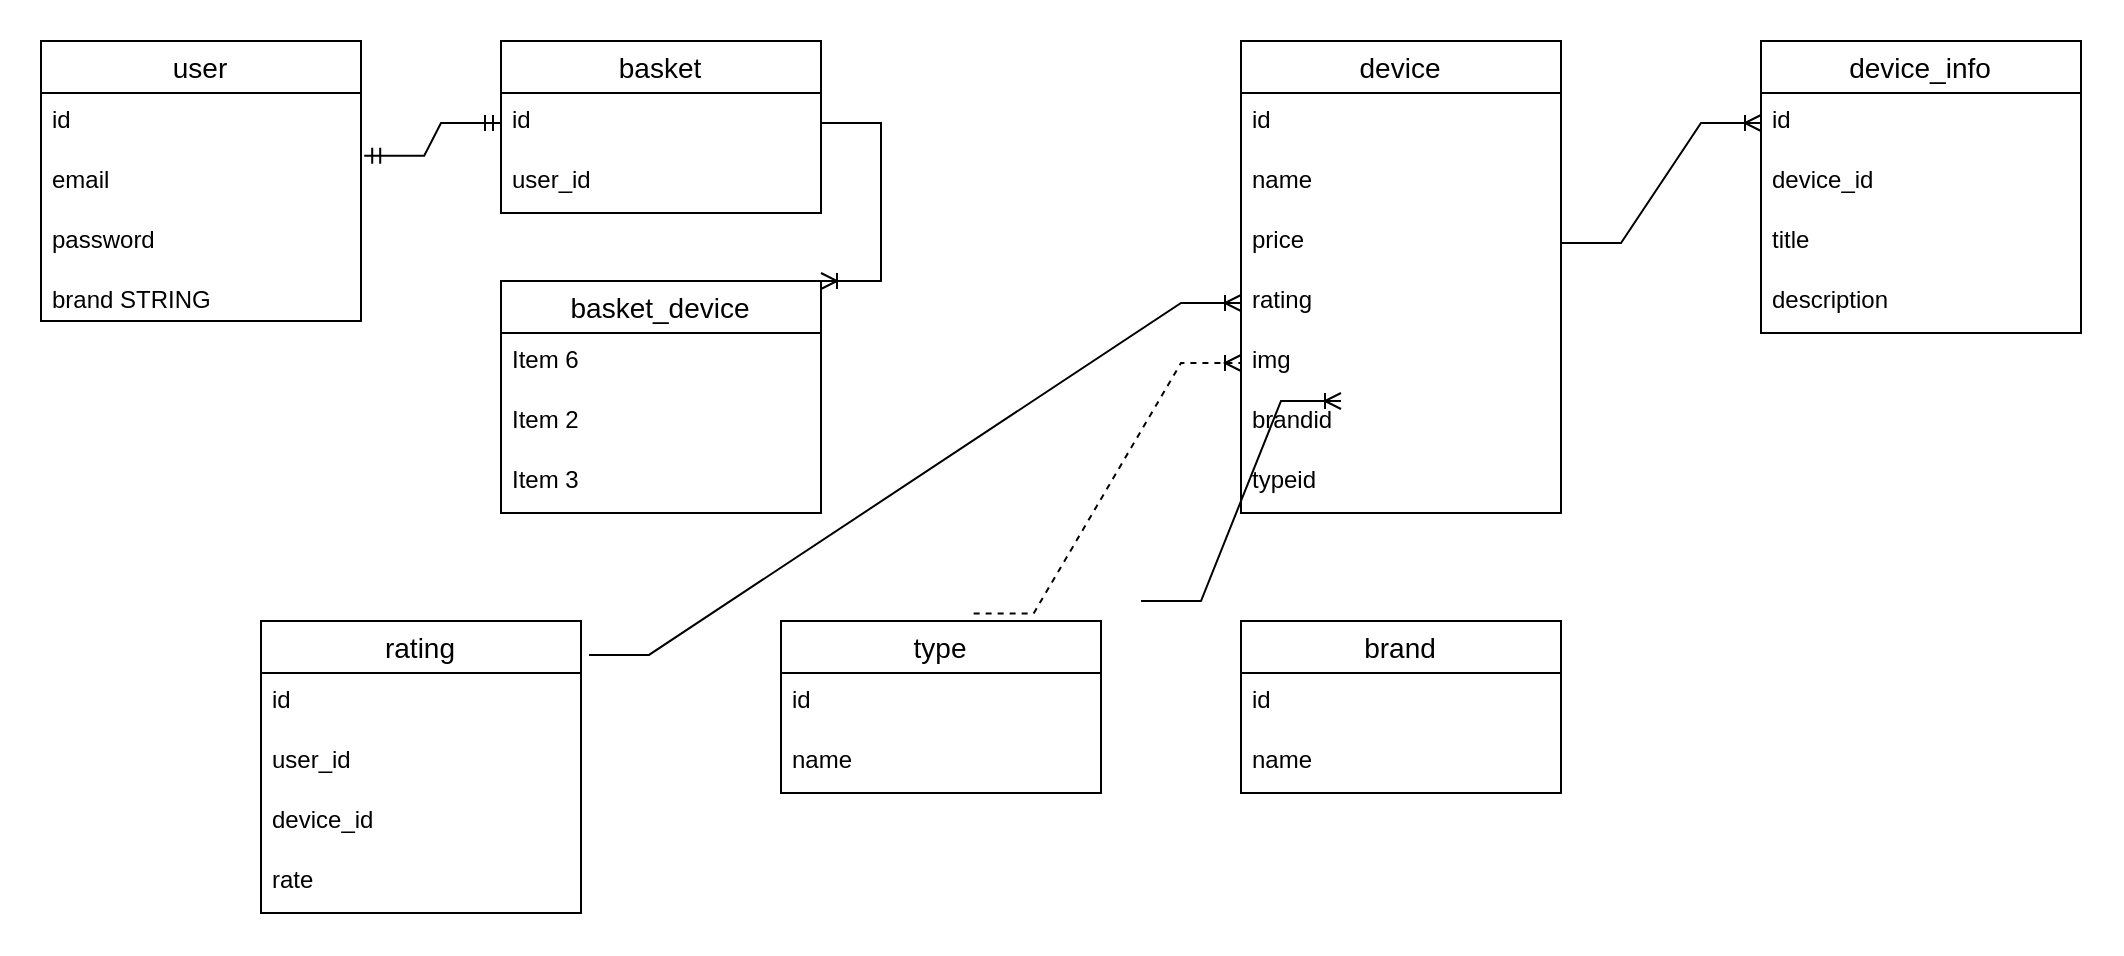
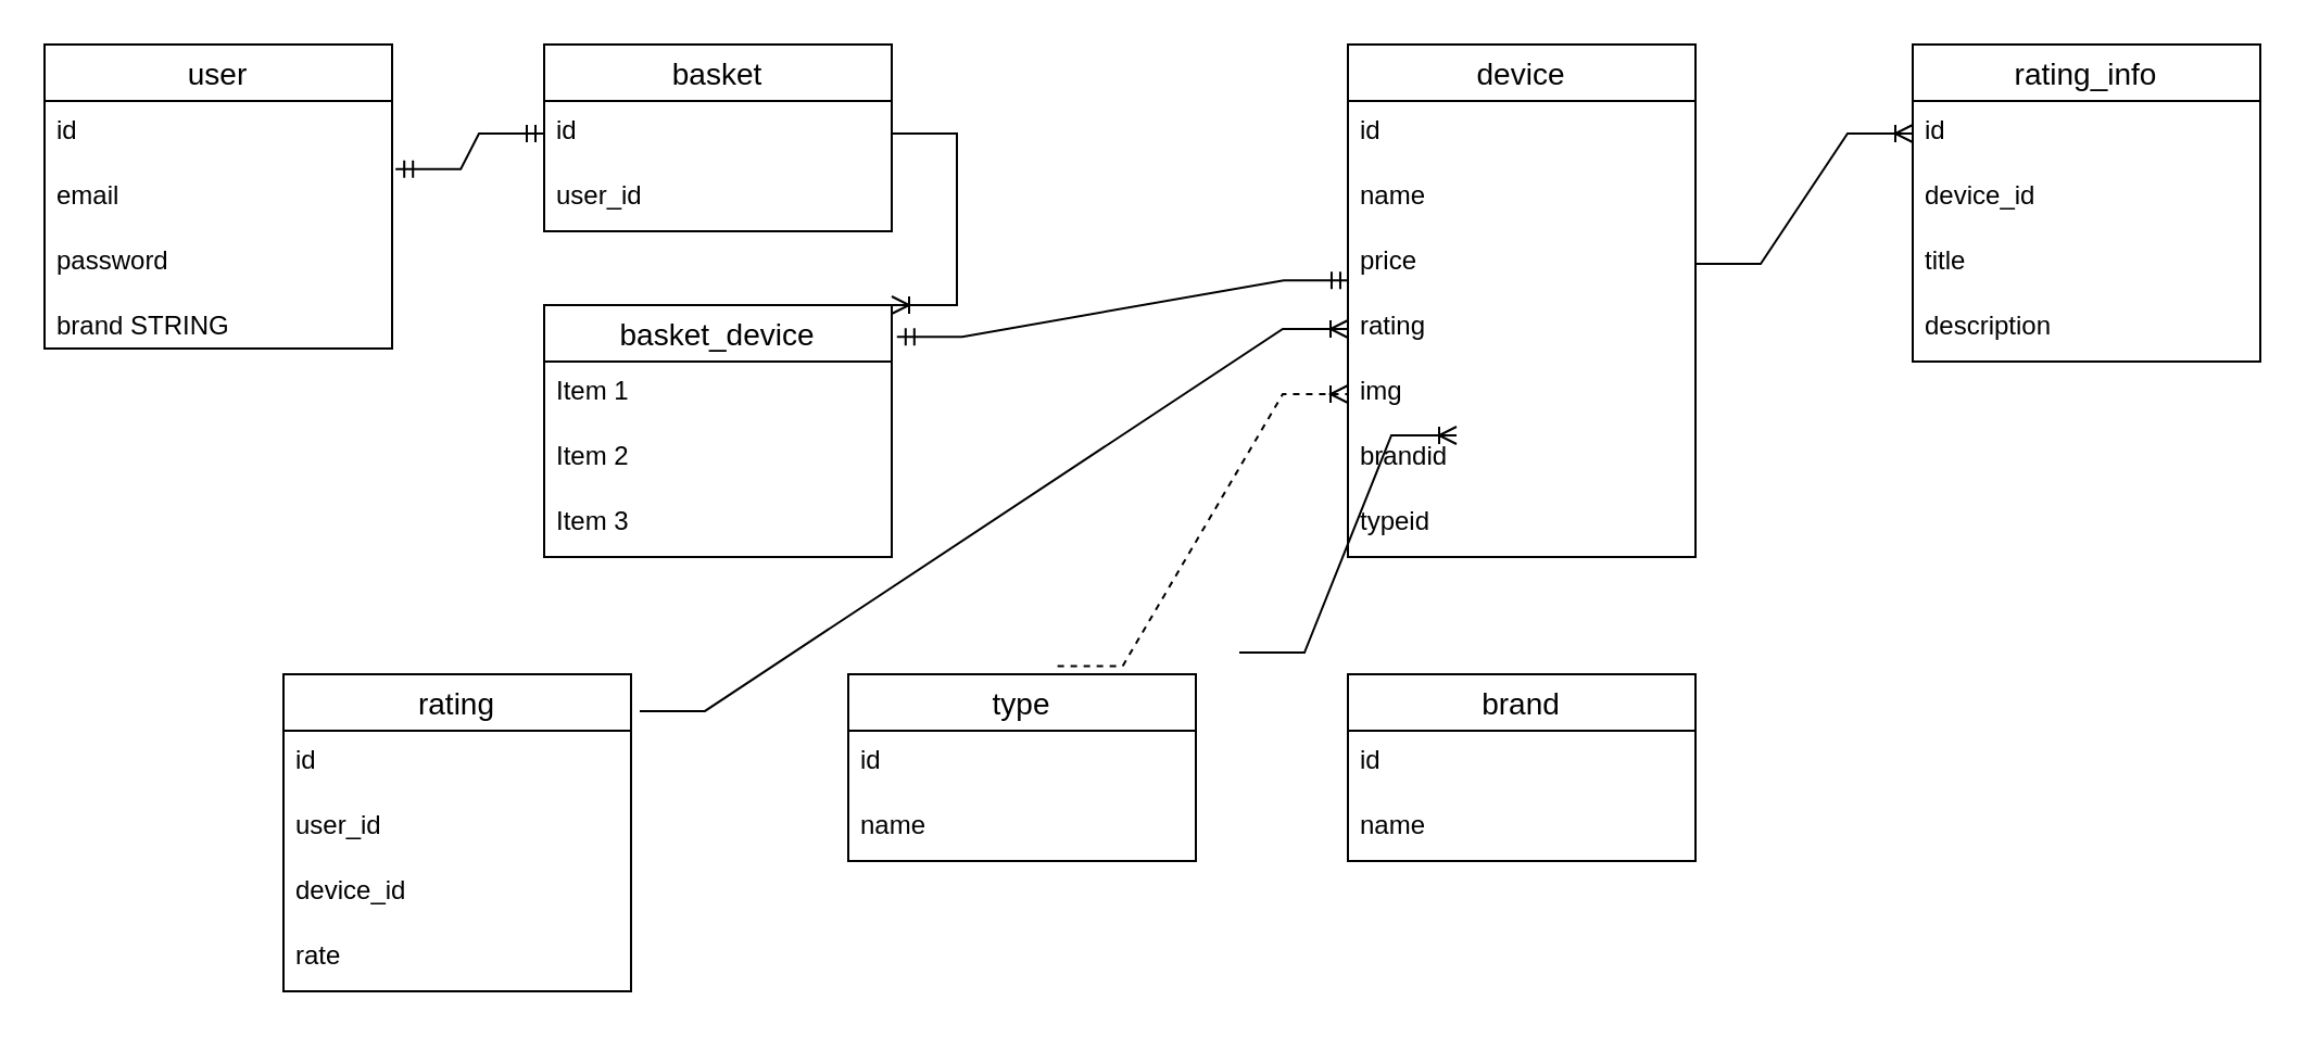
  <mxCell id="0" />
  <mxCell id="1" parent="0" />
  <mxCell id="2" value="user" style="swimlane;fontStyle=0;childLayout=stackLayout;horizontal=1;startSize=26;horizontalStack=0;resizeParent=1;resizeParentMax=0;resizeLast=0;collapsible=1;marginBottom=0;align=center;fontSize=14;" vertex="1" parent="1"><mxGeometry x="20" y="20" width="160" height="140" as="geometry" /></mxCell>
  <mxCell id="3" value="id" style="text;strokeColor=none;fillColor=none;spacingLeft=4;spacingRight=4;overflow=hidden;rotatable=0;points=[[0,0.5],[1,0.5]];portConstraint=eastwest;fontSize=12;" vertex="1" parent="2"><mxGeometry y="26" width="160" height="30" as="geometry" /></mxCell>
  <mxCell id="4" value="email" style="text;strokeColor=none;fillColor=none;spacingLeft=4;spacingRight=4;overflow=hidden;rotatable=0;points=[[0,0.5],[1,0.5]];portConstraint=eastwest;fontSize=12;" vertex="1" parent="2"><mxGeometry y="56" width="160" height="30" as="geometry" /></mxCell>
  <mxCell id="5" value="password" style="text;strokeColor=none;fillColor=none;spacingLeft=4;spacingRight=4;overflow=hidden;rotatable=0;points=[[0,0.5],[1,0.5]];portConstraint=eastwest;fontSize=12;" vertex="1" parent="2"><mxGeometry y="86" width="160" height="30" as="geometry" /></mxCell>
  <mxCell id="6" value="brand STRING" style="text;strokeColor=none;fillColor=none;spacingLeft=4;spacingRight=4;overflow=hidden;rotatable=0;points=[[0,0.5],[1,0.5]];portConstraint=eastwest;fontSize=12;" vertex="1" parent="2"><mxGeometry y="116" width="160" height="24" as="geometry" /></mxCell>
  <mxCell id="7" value="basket" style="swimlane;fontStyle=0;childLayout=stackLayout;horizontal=1;startSize=26;horizontalStack=0;resizeParent=1;resizeParentMax=0;resizeLast=0;collapsible=1;marginBottom=0;align=center;fontSize=14;" vertex="1" parent="1"><mxGeometry x="250" y="20" width="160" height="86" as="geometry" /></mxCell>
  <mxCell id="8" value="id" style="text;strokeColor=none;fillColor=none;spacingLeft=4;spacingRight=4;overflow=hidden;rotatable=0;points=[[0,0.5],[1,0.5]];portConstraint=eastwest;fontSize=12;" vertex="1" parent="7"><mxGeometry y="26" width="160" height="30" as="geometry" /></mxCell>
  <mxCell id="9" value="user_id" style="text;strokeColor=none;fillColor=none;spacingLeft=4;spacingRight=4;overflow=hidden;rotatable=0;points=[[0,0.5],[1,0.5]];portConstraint=eastwest;fontSize=12;" vertex="1" parent="7"><mxGeometry y="56" width="160" height="30" as="geometry" /></mxCell>
  <mxCell id="10" value="" style="edgeStyle=entityRelationEdgeStyle;fontSize=12;html=1;endArrow=ERmandOne;startArrow=ERmandOne;rounded=0;entryX=0;entryY=0.5;entryDx=0;entryDy=0;exitX=1.01;exitY=0.047;exitDx=0;exitDy=0;exitPerimeter=0;" edge="1" parent="1" source="4" target="8"><mxGeometry width="100" height="100" relative="1" as="geometry"><mxPoint x="340" y="80" as="sourcePoint" /><mxPoint x="430" y="20" as="targetPoint" /></mxGeometry></mxCell>
  <mxCell id="11" value="device" style="swimlane;fontStyle=0;childLayout=stackLayout;horizontal=1;startSize=26;horizontalStack=0;resizeParent=1;resizeParentMax=0;resizeLast=0;collapsible=1;marginBottom=0;align=center;fontSize=14;" vertex="1" parent="1"><mxGeometry x="620" y="20" width="160" height="236" as="geometry" /></mxCell>
  <mxCell id="12" value="id" style="text;strokeColor=none;fillColor=none;spacingLeft=4;spacingRight=4;overflow=hidden;rotatable=0;points=[[0,0.5],[1,0.5]];portConstraint=eastwest;fontSize=12;" vertex="1" parent="11"><mxGeometry y="26" width="160" height="30" as="geometry" /></mxCell>
  <mxCell id="13" value="name" style="text;strokeColor=none;fillColor=none;spacingLeft=4;spacingRight=4;overflow=hidden;rotatable=0;points=[[0,0.5],[1,0.5]];portConstraint=eastwest;fontSize=12;" vertex="1" parent="11"><mxGeometry y="56" width="160" height="30" as="geometry" /></mxCell>
  <mxCell id="14" value="price" style="text;strokeColor=none;fillColor=none;spacingLeft=4;spacingRight=4;overflow=hidden;rotatable=0;points=[[0,0.5],[1,0.5]];portConstraint=eastwest;fontSize=12;" vertex="1" parent="11"><mxGeometry y="86" width="160" height="30" as="geometry" /></mxCell>
  <mxCell id="15" value="rating" style="text;strokeColor=none;fillColor=none;spacingLeft=4;spacingRight=4;overflow=hidden;rotatable=0;points=[[0,0.5],[1,0.5]];portConstraint=eastwest;fontSize=12;" vertex="1" parent="11"><mxGeometry y="116" width="160" height="30" as="geometry" /></mxCell>
  <mxCell id="16" value="img" style="text;strokeColor=none;fillColor=none;spacingLeft=4;spacingRight=4;overflow=hidden;rotatable=0;points=[[0,0.5],[1,0.5]];portConstraint=eastwest;fontSize=12;" vertex="1" parent="11"><mxGeometry y="146" width="160" height="30" as="geometry" /></mxCell>
  <mxCell id="17" value="brandid" style="text;strokeColor=none;fillColor=none;spacingLeft=4;spacingRight=4;overflow=hidden;rotatable=0;points=[[0,0.5],[1,0.5]];portConstraint=eastwest;fontSize=12;" vertex="1" parent="11"><mxGeometry y="176" width="160" height="30" as="geometry" /></mxCell>
  <mxCell id="18" value="typeid" style="text;strokeColor=none;fillColor=none;spacingLeft=4;spacingRight=4;overflow=hidden;rotatable=0;points=[[0,0.5],[1,0.5]];portConstraint=eastwest;fontSize=12;" vertex="1" parent="11"><mxGeometry y="206" width="160" height="30" as="geometry" /></mxCell>
  <mxCell id="19" value="type" style="swimlane;fontStyle=0;childLayout=stackLayout;horizontal=1;startSize=26;horizontalStack=0;resizeParent=1;resizeParentMax=0;resizeLast=0;collapsible=1;marginBottom=0;align=center;fontSize=14;" vertex="1" parent="1"><mxGeometry x="390" y="310" width="160" height="86" as="geometry" /></mxCell>
  <mxCell id="20" value="id" style="text;strokeColor=none;fillColor=none;spacingLeft=4;spacingRight=4;overflow=hidden;rotatable=0;points=[[0,0.5],[1,0.5]];portConstraint=eastwest;fontSize=12;" vertex="1" parent="19"><mxGeometry y="26" width="160" height="30" as="geometry" /></mxCell>
  <mxCell id="21" value="name" style="text;strokeColor=none;fillColor=none;spacingLeft=4;spacingRight=4;overflow=hidden;rotatable=0;points=[[0,0.5],[1,0.5]];portConstraint=eastwest;fontSize=12;" vertex="1" parent="19"><mxGeometry y="56" width="160" height="30" as="geometry" /></mxCell>
  <mxCell id="22" value="brand" style="swimlane;fontStyle=0;childLayout=stackLayout;horizontal=1;startSize=26;horizontalStack=0;resizeParent=1;resizeParentMax=0;resizeLast=0;collapsible=1;marginBottom=0;align=center;fontSize=14;" vertex="1" parent="1"><mxGeometry x="620" y="310" width="160" height="86" as="geometry" /></mxCell>
  <mxCell id="23" value="id" style="text;strokeColor=none;fillColor=none;spacingLeft=4;spacingRight=4;overflow=hidden;rotatable=0;points=[[0,0.5],[1,0.5]];portConstraint=eastwest;fontSize=12;" vertex="1" parent="22"><mxGeometry y="26" width="160" height="30" as="geometry" /></mxCell>
  <mxCell id="24" value="name" style="text;strokeColor=none;fillColor=none;spacingLeft=4;spacingRight=4;overflow=hidden;rotatable=0;points=[[0,0.5],[1,0.5]];portConstraint=eastwest;fontSize=12;" vertex="1" parent="22"><mxGeometry y="56" width="160" height="30" as="geometry" /></mxCell>
  <mxCell id="25" value="" style="edgeStyle=entityRelationEdgeStyle;fontSize=12;html=1;endArrow=ERoneToMany;rounded=0;exitX=0.602;exitY=-0.044;exitDx=0;exitDy=0;entryX=0;entryY=0.5;entryDx=0;entryDy=0;exitPerimeter=0;dashed=1;" edge="1" parent="1" source="19" target="16"><mxGeometry width="100" height="100" relative="1" as="geometry"><mxPoint x="310" y="290" as="sourcePoint" /><mxPoint x="410" y="190" as="targetPoint" /></mxGeometry></mxCell>
- <mxCell id="26" value="device_info" style="swimlane;fontStyle=0;childLayout=stackLayout;horizontal=1;startSize=26;horizontalStack=0;resizeParent=1;resizeParentMax=0;resizeLast=0;collapsible=1;marginBottom=0;align=center;fontSize=14;" vertex="1" parent="1"><mxGeometry x="880" y="20" width="160" height="146" as="geometry" /></mxCell>
+ <mxCell id="26" value="rating_info" style="swimlane;fontStyle=0;childLayout=stackLayout;horizontal=1;startSize=26;horizontalStack=0;resizeParent=1;resizeParentMax=0;resizeLast=0;collapsible=1;marginBottom=0;align=center;fontSize=14;" vertex="1" parent="1"><mxGeometry x="880" y="20" width="160" height="146" as="geometry" /></mxCell>
  <mxCell id="27" value="id" style="text;strokeColor=none;fillColor=none;spacingLeft=4;spacingRight=4;overflow=hidden;rotatable=0;points=[[0,0.5],[1,0.5]];portConstraint=eastwest;fontSize=12;" vertex="1" parent="26"><mxGeometry y="26" width="160" height="30" as="geometry" /></mxCell>
  <mxCell id="28" value="device_id" style="text;strokeColor=none;fillColor=none;spacingLeft=4;spacingRight=4;overflow=hidden;rotatable=0;points=[[0,0.5],[1,0.5]];portConstraint=eastwest;fontSize=12;" vertex="1" parent="26"><mxGeometry y="56" width="160" height="30" as="geometry" /></mxCell>
  <mxCell id="29" value="title" style="text;strokeColor=none;fillColor=none;spacingLeft=4;spacingRight=4;overflow=hidden;rotatable=0;points=[[0,0.5],[1,0.5]];portConstraint=eastwest;fontSize=12;" vertex="1" parent="26"><mxGeometry y="86" width="160" height="30" as="geometry" /></mxCell>
  <mxCell id="30" value="description" style="text;strokeColor=none;fillColor=none;spacingLeft=4;spacingRight=4;overflow=hidden;rotatable=0;points=[[0,0.5],[1,0.5]];portConstraint=eastwest;fontSize=12;" vertex="1" parent="26"><mxGeometry y="116" width="160" height="30" as="geometry" /></mxCell>
  <mxCell id="31" value="" style="edgeStyle=entityRelationEdgeStyle;fontSize=12;html=1;endArrow=ERoneToMany;rounded=0;entryX=0;entryY=0.5;entryDx=0;entryDy=0;exitX=1;exitY=0.5;exitDx=0;exitDy=0;" edge="1" parent="1" source="14" target="27"><mxGeometry width="100" height="100" relative="1" as="geometry"><mxPoint x="640" y="150" as="sourcePoint" /><mxPoint x="740" y="90" as="targetPoint" /></mxGeometry></mxCell>
  <mxCell id="32" value="basket_device" style="swimlane;fontStyle=0;childLayout=stackLayout;horizontal=1;startSize=26;horizontalStack=0;resizeParent=1;resizeParentMax=0;resizeLast=0;collapsible=1;marginBottom=0;align=center;fontSize=14;" vertex="1" parent="1"><mxGeometry x="250" y="140" width="160" height="116" as="geometry" /></mxCell>
- <mxCell id="33" value="Item 6" style="text;strokeColor=none;fillColor=none;spacingLeft=4;spacingRight=4;overflow=hidden;rotatable=0;points=[[0,0.5],[1,0.5]];portConstraint=eastwest;fontSize=12;" vertex="1" parent="32"><mxGeometry y="26" width="160" height="30" as="geometry" /></mxCell>
+ <mxCell id="33" value="Item 1" style="text;strokeColor=none;fillColor=none;spacingLeft=4;spacingRight=4;overflow=hidden;rotatable=0;points=[[0,0.5],[1,0.5]];portConstraint=eastwest;fontSize=12;" vertex="1" parent="32"><mxGeometry y="26" width="160" height="30" as="geometry" /></mxCell>
  <mxCell id="34" value="Item 2" style="text;strokeColor=none;fillColor=none;spacingLeft=4;spacingRight=4;overflow=hidden;rotatable=0;points=[[0,0.5],[1,0.5]];portConstraint=eastwest;fontSize=12;" vertex="1" parent="32"><mxGeometry y="56" width="160" height="30" as="geometry" /></mxCell>
  <mxCell id="35" value="Item 3" style="text;strokeColor=none;fillColor=none;spacingLeft=4;spacingRight=4;overflow=hidden;rotatable=0;points=[[0,0.5],[1,0.5]];portConstraint=eastwest;fontSize=12;" vertex="1" parent="32"><mxGeometry y="86" width="160" height="30" as="geometry" /></mxCell>
  <mxCell id="36" value="" style="edgeStyle=entityRelationEdgeStyle;fontSize=12;html=1;endArrow=ERoneToMany;rounded=0;exitX=1;exitY=0.5;exitDx=0;exitDy=0;entryX=1;entryY=0;entryDx=0;entryDy=0;" edge="1" parent="1" source="8" target="32"><mxGeometry width="100" height="100" relative="1" as="geometry"><mxPoint x="460" y="190" as="sourcePoint" /><mxPoint x="560" y="90" as="targetPoint" /></mxGeometry></mxCell>
+ <mxCell id="37" value="" style="edgeStyle=entityRelationEdgeStyle;fontSize=12;html=1;endArrow=ERmandOne;startArrow=ERmandOne;rounded=0;exitX=1.015;exitY=0.126;exitDx=0;exitDy=0;exitPerimeter=0;entryX=0.003;entryY=0.753;entryDx=0;entryDy=0;entryPerimeter=0;" edge="1" parent="1" source="32" target="14"><mxGeometry width="100" height="100" relative="1" as="geometry"><mxPoint x="470" y="240" as="sourcePoint" /><mxPoint x="570" y="140" as="targetPoint" /></mxGeometry></mxCell>
  <mxCell id="38" value="rating" style="swimlane;fontStyle=0;childLayout=stackLayout;horizontal=1;startSize=26;horizontalStack=0;resizeParent=1;resizeParentMax=0;resizeLast=0;collapsible=1;marginBottom=0;align=center;fontSize=14;" vertex="1" parent="1"><mxGeometry x="130" y="310" width="160" height="146" as="geometry" /></mxCell>
  <mxCell id="39" value="id" style="text;strokeColor=none;fillColor=none;spacingLeft=4;spacingRight=4;overflow=hidden;rotatable=0;points=[[0,0.5],[1,0.5]];portConstraint=eastwest;fontSize=12;" vertex="1" parent="38"><mxGeometry y="26" width="160" height="30" as="geometry" /></mxCell>
  <mxCell id="40" value="user_id" style="text;strokeColor=none;fillColor=none;spacingLeft=4;spacingRight=4;overflow=hidden;rotatable=0;points=[[0,0.5],[1,0.5]];portConstraint=eastwest;fontSize=12;" vertex="1" parent="38"><mxGeometry y="56" width="160" height="30" as="geometry" /></mxCell>
  <mxCell id="41" value="device_id" style="text;strokeColor=none;fillColor=none;spacingLeft=4;spacingRight=4;overflow=hidden;rotatable=0;points=[[0,0.5],[1,0.5]];portConstraint=eastwest;fontSize=12;" vertex="1" parent="38"><mxGeometry y="86" width="160" height="30" as="geometry" /></mxCell>
  <mxCell id="42" value="rate" style="text;strokeColor=none;fillColor=none;spacingLeft=4;spacingRight=4;overflow=hidden;rotatable=0;points=[[0,0.5],[1,0.5]];portConstraint=eastwest;fontSize=12;" vertex="1" parent="38"><mxGeometry y="116" width="160" height="30" as="geometry" /></mxCell>
  <mxCell id="43" value="" style="edgeStyle=entityRelationEdgeStyle;fontSize=12;html=1;endArrow=ERoneToMany;rounded=0;" edge="1" parent="1"><mxGeometry width="100" height="100" relative="1" as="geometry"><mxPoint x="570" y="300" as="sourcePoint" /><mxPoint x="670" y="200" as="targetPoint" /></mxGeometry></mxCell>
  <mxCell id="44" value="" style="edgeStyle=entityRelationEdgeStyle;fontSize=12;html=1;endArrow=ERoneToMany;rounded=0;entryX=0;entryY=0.5;entryDx=0;entryDy=0;exitX=1.025;exitY=0.116;exitDx=0;exitDy=0;exitPerimeter=0;" edge="1" parent="1" source="38" target="15"><mxGeometry width="100" height="100" relative="1" as="geometry"><mxPoint x="440" y="310" as="sourcePoint" /><mxPoint x="540" y="210" as="targetPoint" /></mxGeometry></mxCell>
